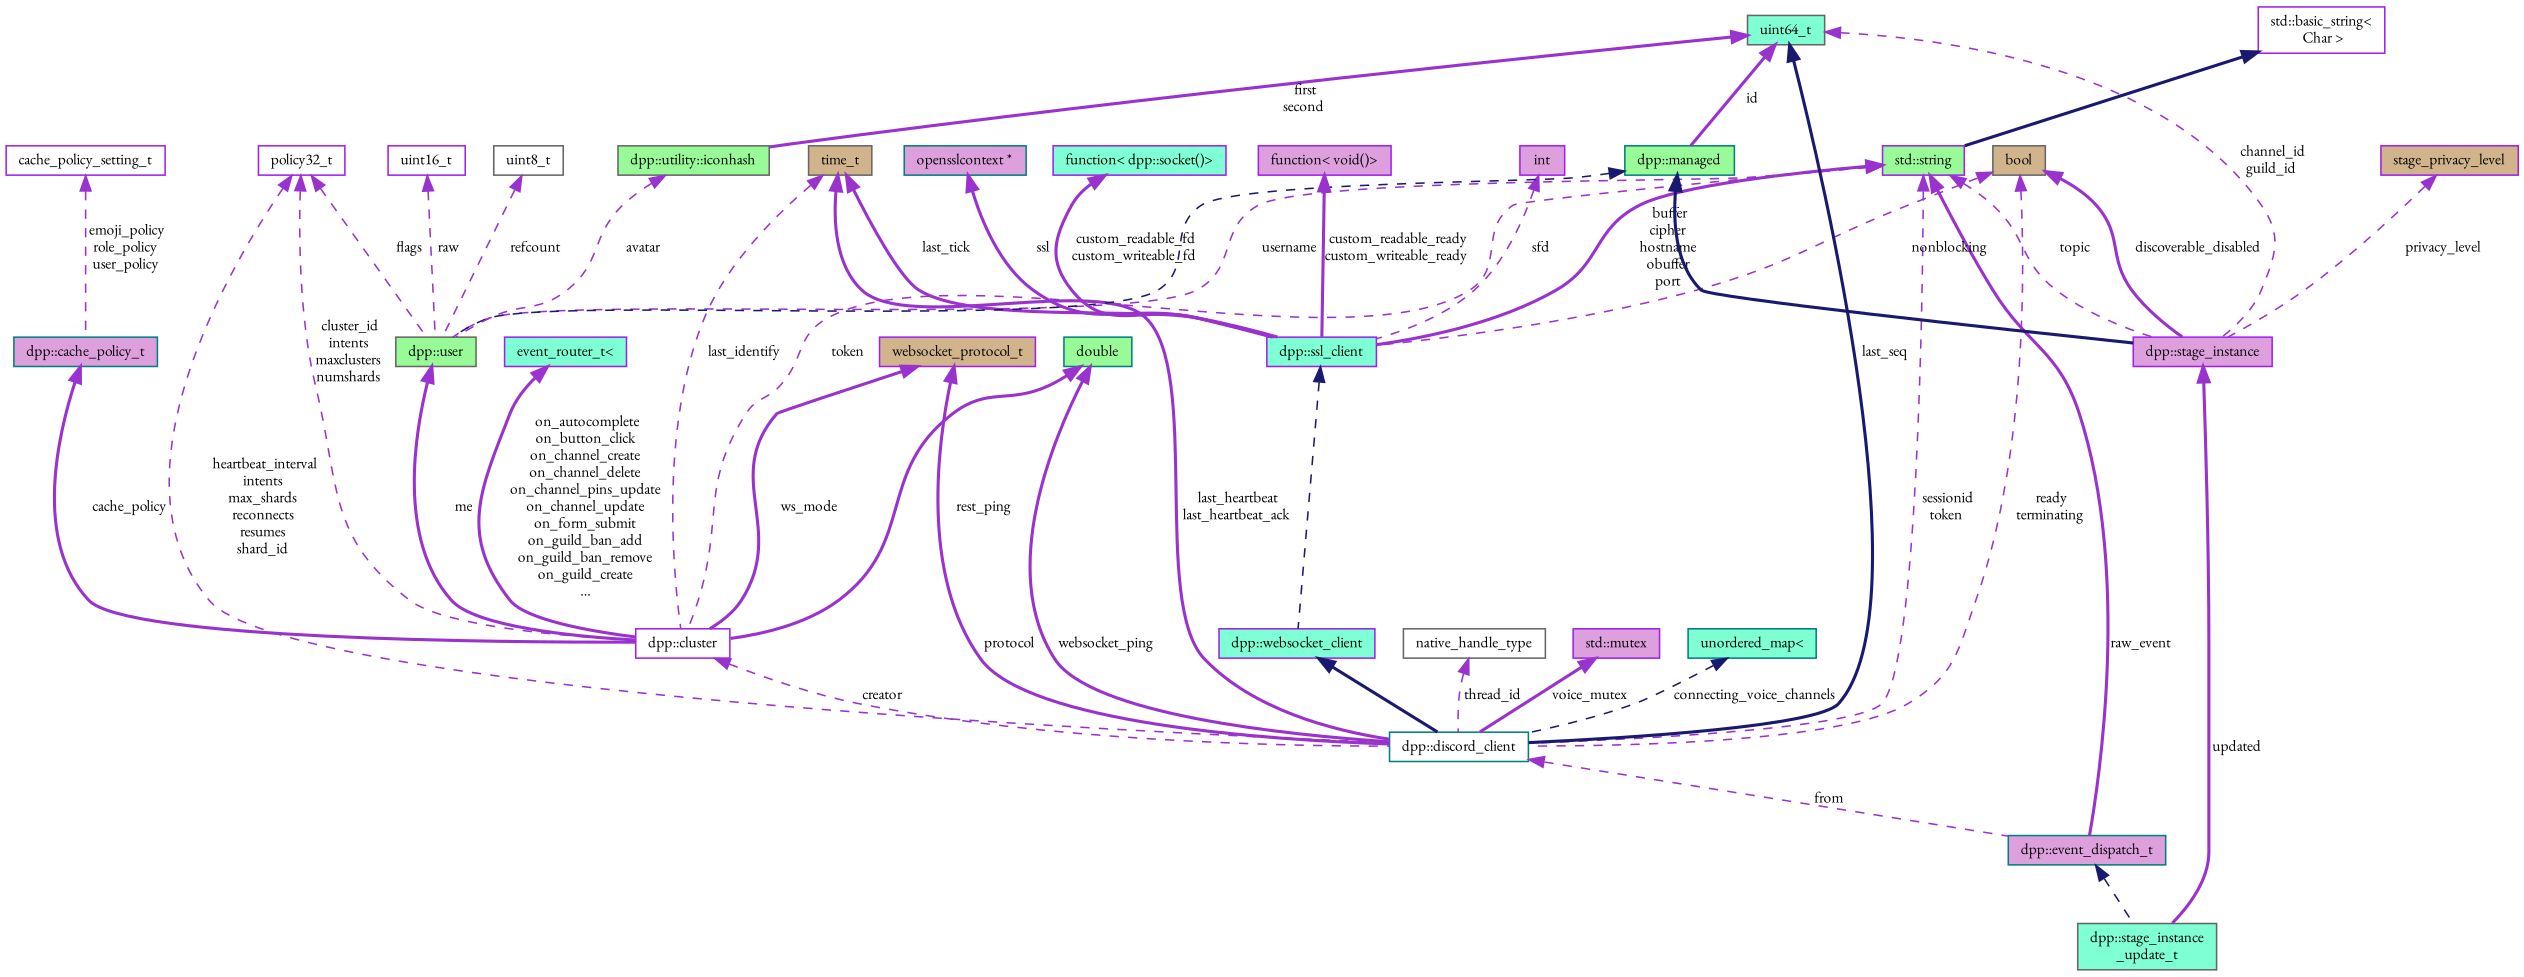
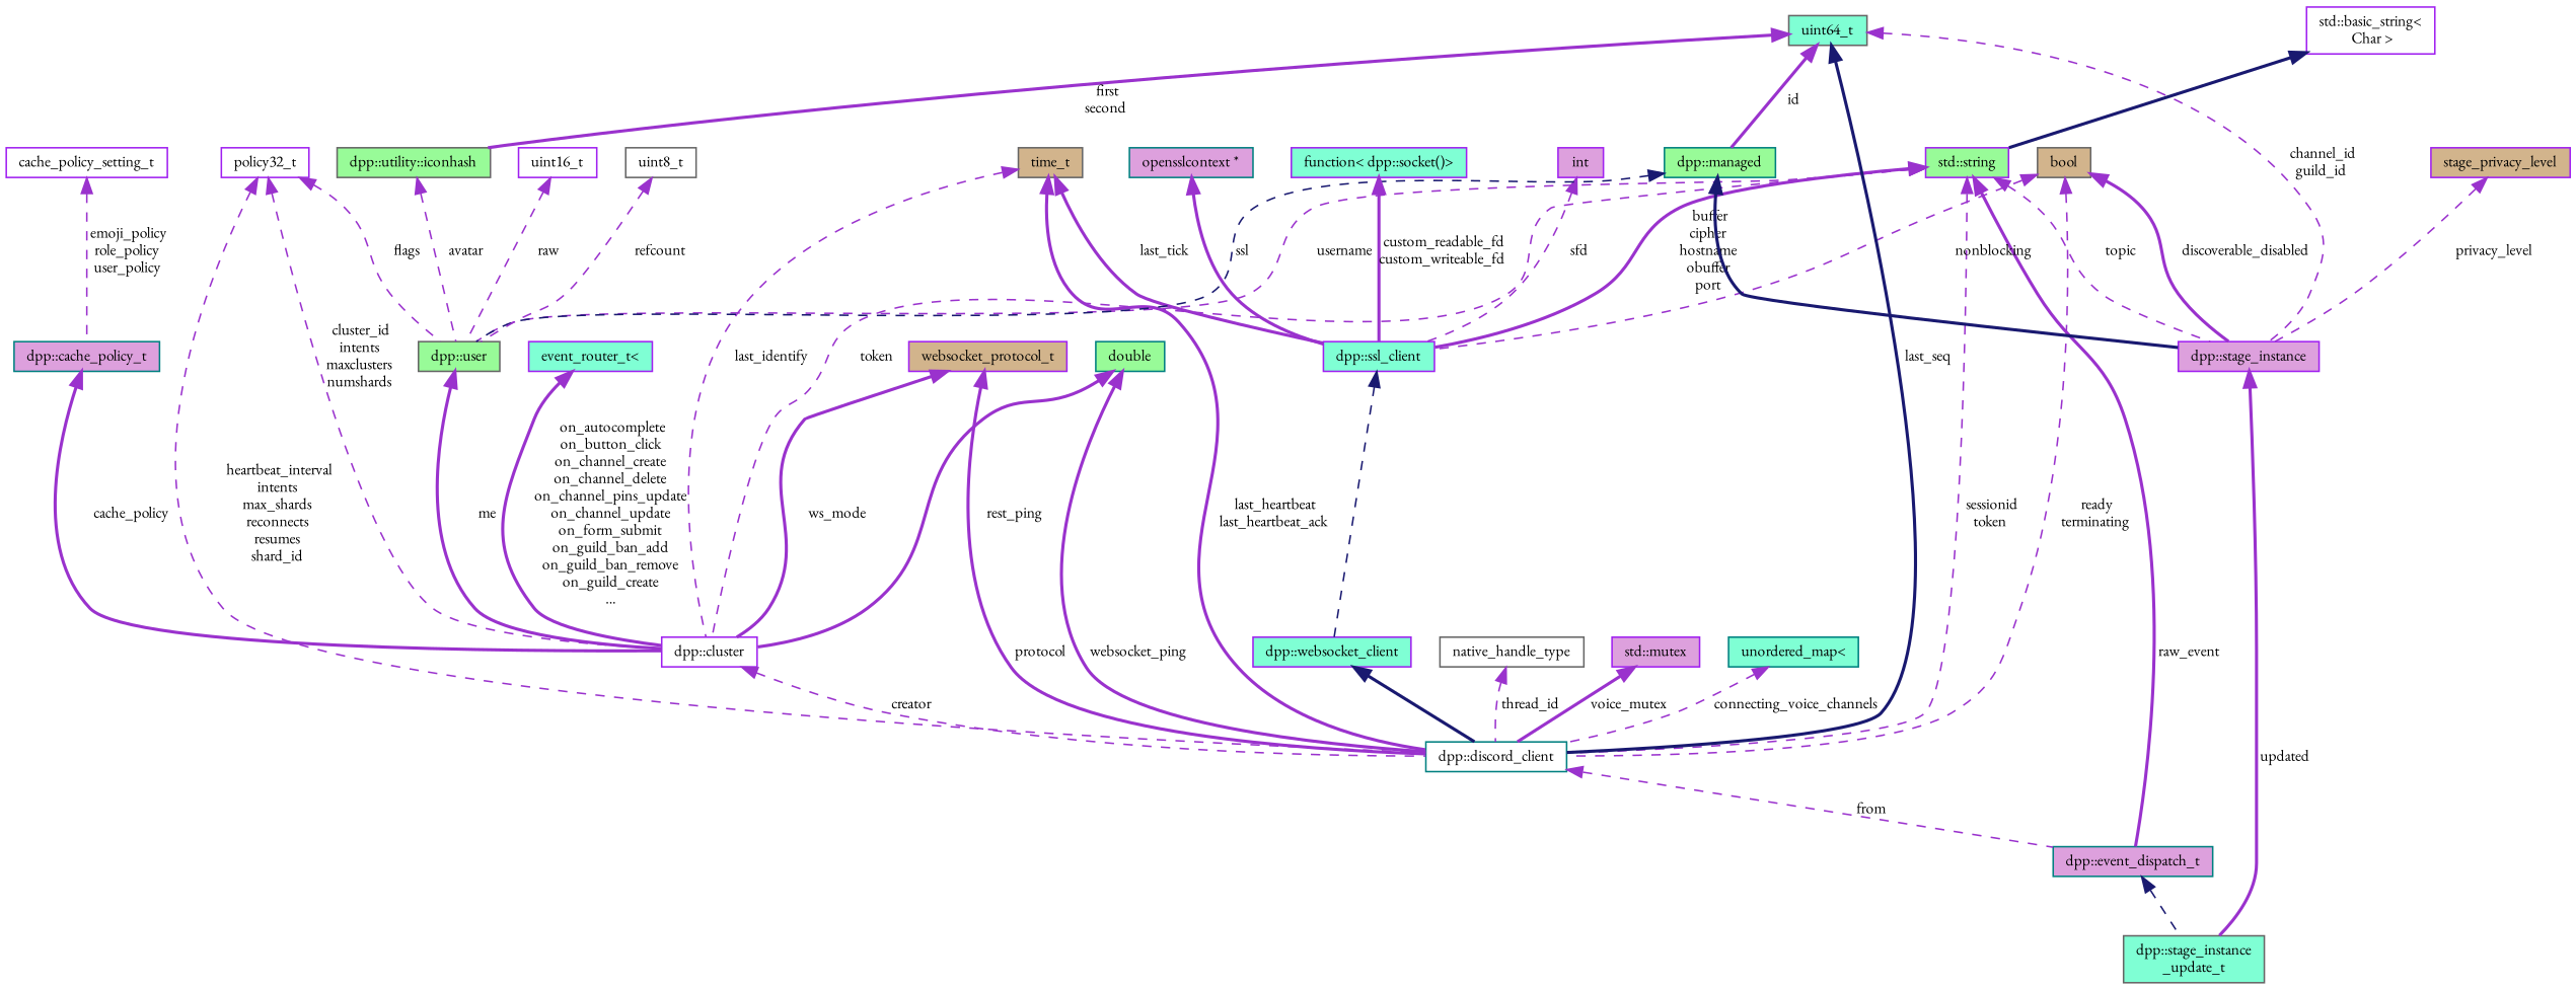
  digraph {
    fontname="EB Garamond"
    rankdir=TB
    node [color=purple fillcolor=white fontname="EB Garamond" fontsize=10 shape=record style=filled]
    edge [color=darkorchid3 dir=back fontname="EB Garamond" fontsize=10 labelfontname=Helvetica labelfontsize=10 style=dashed]
    n1 [color=gray40 fillcolor=aquamarine fontcolor=black height=0.2 label="dpp::stage_instance\l_update_t" width=0.4]
    n2 [color=teal fillcolor=plum height=0.2 label="dpp::event_dispatch_t" width=0.4]
    n3 [fillcolor=palegreen height=0.2 label="std::string" width=0.4]
    n4 [color=teal height=0.2 label="dpp::discord_client" width=0.4]
    n5 [fillcolor=aquamarine height=0.2 label="dpp::ssl_client" width=0.4]
    n6 [height=0.2 label="dpp::cluster" width=0.4]
    n7 [color=gray40 fillcolor=palegreen height=0.2 label="dpp::user" width=0.4]
    n8 [fillcolor=plum height=0.2 label="dpp::stage_instance" width=0.4]
    n9 [fillcolor=aquamarine height=0.2 label="dpp::websocket_client" width=0.4]
    n10 [height=0.2 label="std::basic_string\<\l Char \>" width=0.4]
    n11 [color=gray40 fillcolor=tan height=0.2 label=bool width=0.4]
    n12 [fillcolor=plum height=0.2 label=int width=0.4]
    n13 [color=teal fillcolor=plum height=0.2 label="opensslcontext *" width=0.4]
    n14 [color=gray40 fillcolor=tan height=0.2 label=time_t width=0.4]
    n15 [color=gray40 fillcolor=aquamarine height=0.2 label=uint64_t width=0.4]
    n16 [color=teal fillcolor=palegreen height=0.2 label="dpp::managed" width=0.4]
    n17 [color=gray40 fillcolor=palegreen height=0.2 label="dpp::utility::iconhash" width=0.4]
    n18 [fillcolor=aquamarine height=0.2 label="function\< dpp::socket()\>" width=0.4]
-   n19 [fillcolor=plum height=0.2 label="function\< void()\>" width=0.4]
    n20 [height=0.2 label=policy32_t width=0.4]
    n21 [color=teal fillcolor=palegreen height=0.2 label=double width=0.4]
    n22 [height=0.2 label=uint16_t width=0.4]
    n23 [color=gray40 height=0.2 label=uint8_t width=0.4]
    n24 [color=teal fillcolor=plum height=0.2 label="dpp::cache_policy_t" width=0.4]
    n25 [height=0.2 label=cache_policy_setting_t width=0.4]
    n26 [fillcolor=tan height=0.2 label=websocket_protocol_t width=0.4]
    n27 [fillcolor=aquamarine height=0.2 label="event_router_t\<" width=0.4]
    n28 [color=gray40 height=0.2 label=native_handle_type width=0.4]
    n29 [fillcolor=plum height=0.2 label="std::mutex" width=0.4]
    n30 [color=teal fillcolor=aquamarine height=0.2 label="unordered_map\<" width=0.4]
    n31 [fillcolor=tan height=0.2 label=stage_privacy_level width=0.4]
    n2 -> n1 [color=midnightblue]
    n3 -> n2 [label=" raw_event" style=bold]
    n3 -> n4 [label=" sessionid\ntoken"]
    n3 -> n5 [label=" buffer\ncipher\nhostname\nobuffer\nport" style=bold]
    n3 -> n6 [label=" token"]
    n3 -> n7 [label=" username"]
    n3 -> n8 [label=" topic"]
    n4 -> n2 [label=" from"]
    n5 -> n9 [color=midnightblue]
    n6 -> n4 [label=" creator"]
    n7 -> n6 [label=" me" style=bold]
    n8 -> n1 [label=" updated" style=bold]
    n9 -> n4 [color=midnightblue style=bold]
    n10 -> n3 [color=midnightblue style=bold]
    n11 -> n4 [label=" ready\nterminating"]
    n11 -> n5 [label=" nonblocking"]
    n11 -> n8 [label=" discoverable_disabled" style=bold]
    n12 -> n5 [label=" sfd"]
    n13 -> n5 [label=" ssl" style=bold]
    n14 -> n4 [label=" last_heartbeat\nlast_heartbeat_ack" style=bold]
    n14 -> n5 [label=" last_tick" style=bold]
    n14 -> n6 [label=" last_identify"]
    n15 -> n4 [color=midnightblue label=" last_seq" style=bold]
    n15 -> n8 [label=" channel_id\nguild_id"]
    n15 -> n16 [label=" id" style=bold]
    n15 -> n17 [label=" first\nsecond" style=bold]
    n16 -> n7 [color=midnightblue]
    n16 -> n8 [color=midnightblue style=bold]
    n17 -> n7 [label=" avatar"]
    n18 -> n5 [label=" custom_readable_fd\ncustom_writeable_fd" style=bold]
-   n19 -> n5 [label=" custom_readable_ready\ncustom_writeable_ready" style=bold]
    n20 -> n4 [label=" heartbeat_interval\nintents\nmax_shards\nreconnects\nresumes\nshard_id"]
    n20 -> n6 [label=" cluster_id\nintents\nmaxclusters\nnumshards"]
    n20 -> n7 [label=" flags"]
    n21 -> n4 [label=" websocket_ping" style=bold]
    n21 -> n6 [label=" rest_ping" style=bold]
    n22 -> n7 [label=" raw"]
    n23 -> n7 [label=" refcount"]
    n24 -> n6 [label=" cache_policy" style=bold]
    n25 -> n24 [label=" emoji_policy\nrole_policy\nuser_policy"]
    n26 -> n4 [label=" protocol" style=bold]
    n26 -> n6 [label=" ws_mode" style=bold]
    n27 -> n6 [label=" on_autocomplete\non_button_click\non_channel_create\non_channel_delete\non_channel_pins_update\non_channel_update\non_form_submit\non_guild_ban_add\non_guild_ban_remove\non_guild_create\n..." style=bold]
    n28 -> n4 [label=" thread_id"]
    n29 -> n4 [label=" voice_mutex" style=bold]
-   n30 -> n4 [color=midnightblue label=" connecting_voice_channels"]
+   n30 -> n4 [label=" connecting_voice_channels"]
    n31 -> n8 [label=" privacy_level"]
  }
